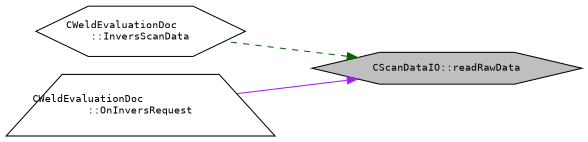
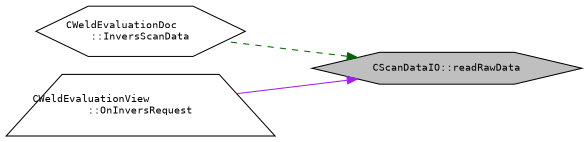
  digraph {
    fontname="DejaVu Sans Mono"
    rankdir=RL
    node [color=black fillcolor=white fontname="DejaVu Sans Mono" fontsize=10 shape=hexagon style=filled]
    edge [dir=back fontname="DejaVu Sans Mono" fontsize=10 labelfontname=Helvetica labelfontsize=10]
    n1 [fillcolor=grey75 fontcolor=black height=0.2 label="CScanDataIO::readRawData" width=0.4]
    n2 [height=0.2 label="CWeldEvaluationDoc\l::InversScanData" width=0.4]
-   n3 [height=0.2 label="CWeldEvaluationDoc\l::OnInversRequest" shape=trapezium width=0.4]
+   n3 [height=0.2 label="CWeldEvaluationView\l::OnInversRequest" shape=trapezium width=0.4]
    n1 -> n2 [color=darkgreen style=dashed]
    n1 -> n3 [color=purple style=solid]
  }
